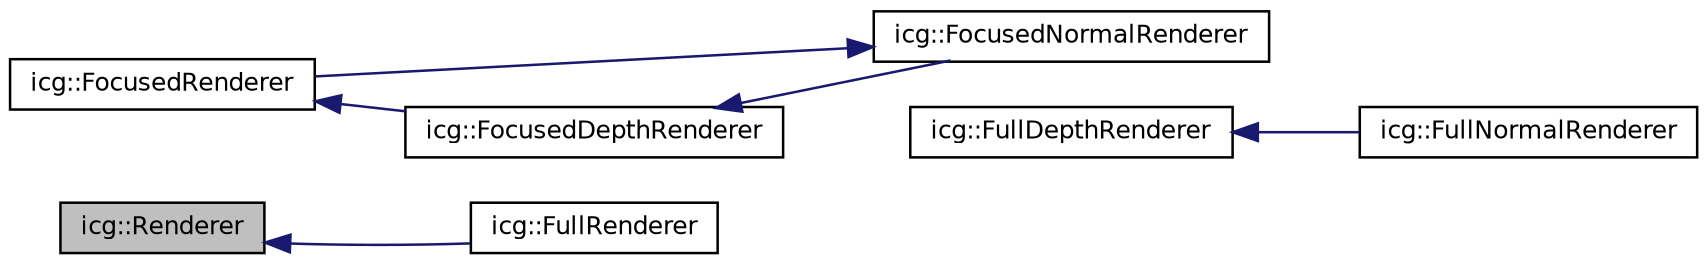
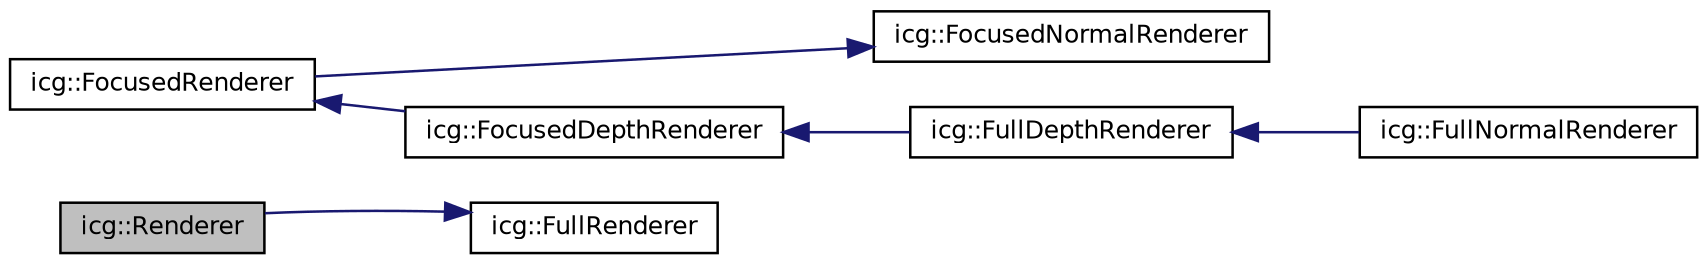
  digraph {
    rankdir=LR
    node [color=black fillcolor=white fontname=Helvetica fontsize=10 shape=record style=filled]
    edge [color=midnightblue dir=back fontname=Helvetica fontsize=10 labelfontname=Helvetica labelfontsize=10 style=solid]
    n1 [fillcolor=grey75 fontcolor=black height=0.2 label="icg::Renderer" width=0.4]
    n2 [height=0.2 label="icg::FullRenderer" width=0.4]
    n3 [height=0.2 label="icg::FocusedRenderer" width=0.4]
    n4 [height=0.2 label="icg::FocusedDepthRenderer" width=0.4]
    n5 [height=0.2 label="icg::FocusedNormalRenderer" width=0.4]
    n6 [height=0.2 label="icg::FullDepthRenderer" width=0.4]
    n7 [height=0.2 label="icg::FullNormalRenderer" width=0.4]
-   n1 -> n2
+   n2 -> n1
    n3 -> n4
-   n4 -> n5
+   n4 -> n6
    n5 -> n3
    n6 -> n7
  }
